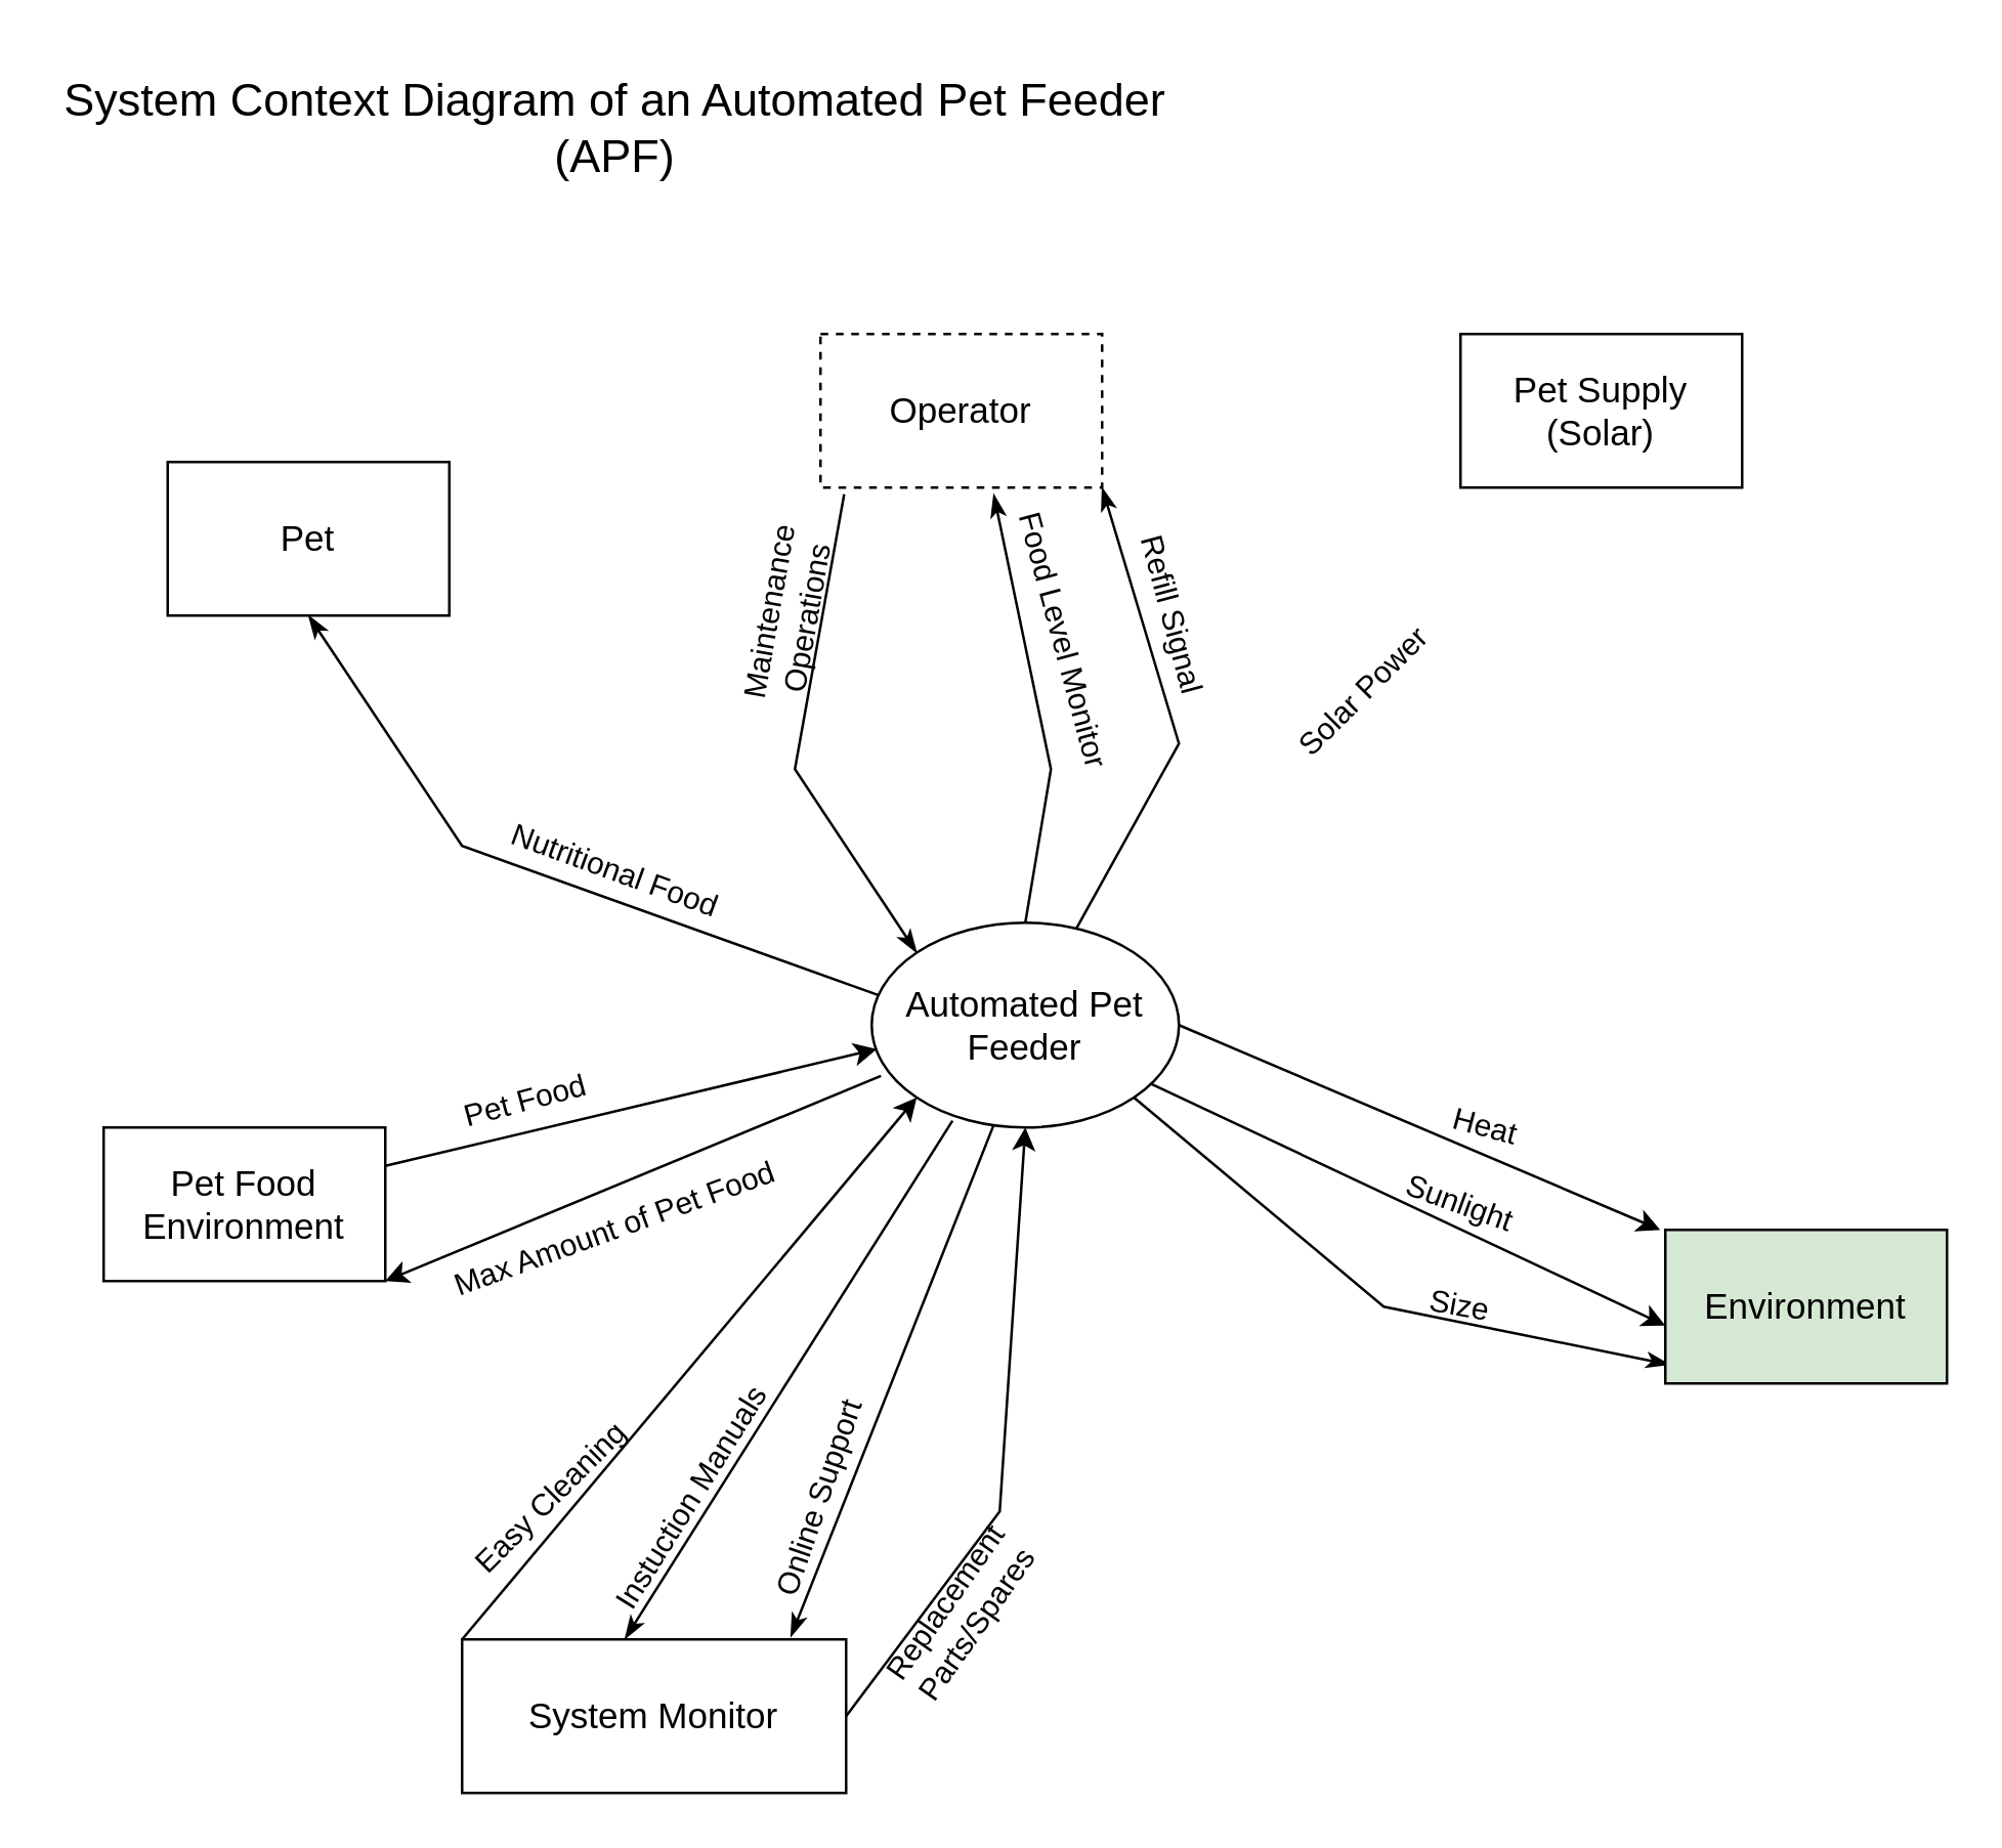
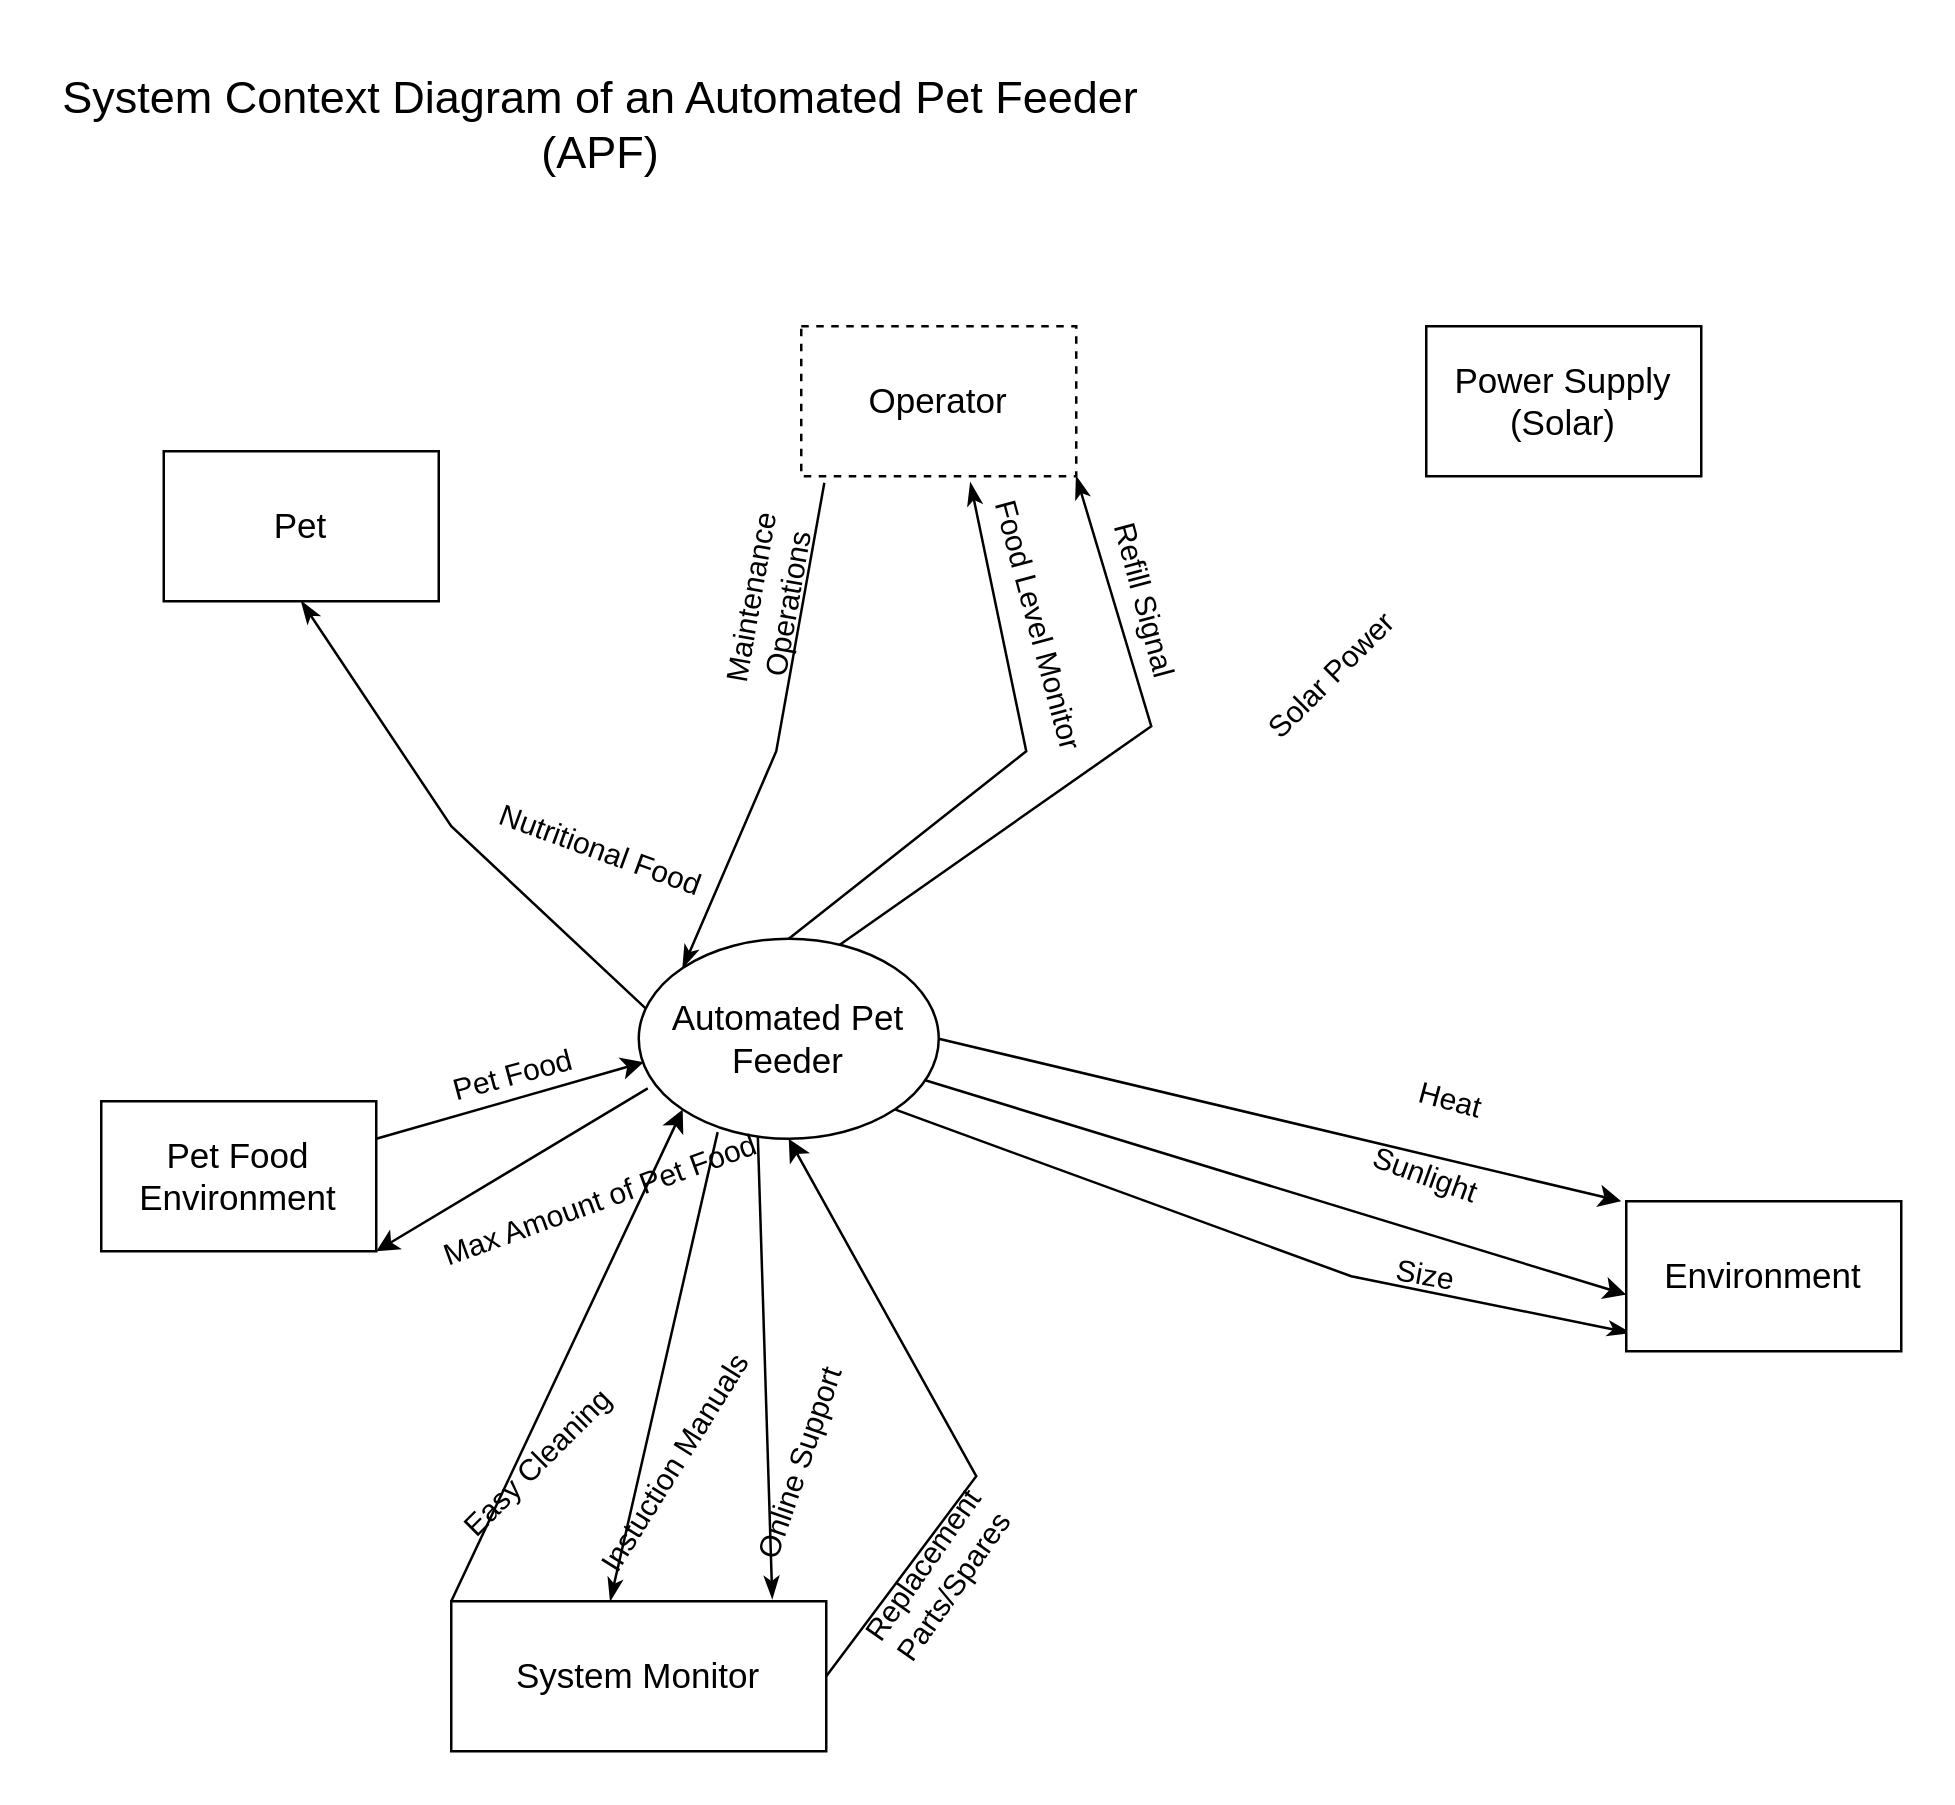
  <mxCell id="0" />
  <mxCell id="1" parent="0" />
  <mxCell id="2" value="&lt;font style=&quot;font-size: 18px&quot;&gt;System Context Diagram of an Automated Pet Feeder (APF)&lt;/font&gt;" style="text;html=1;strokeColor=none;fillColor=none;align=center;verticalAlign=middle;whiteSpace=wrap;rounded=0;" parent="1" vertex="1"><mxGeometry x="20" y="20" width="440" height="60" as="geometry" /></mxCell>
  <mxCell id="3" style="edgeStyle=none;rounded=0;orthogonalLoop=1;jettySize=auto;html=1;exitX=0.03;exitY=0.748;exitDx=0;exitDy=0;entryX=1;entryY=1;entryDx=0;entryDy=0;exitPerimeter=0;" edge="1" parent="1" source="10" target="17"><mxGeometry relative="1" as="geometry" /></mxCell>
  <mxCell id="4" style="edgeStyle=none;rounded=0;orthogonalLoop=1;jettySize=auto;html=1;exitX=1;exitY=0.5;exitDx=0;exitDy=0;" edge="1" parent="1" source="10"><mxGeometry relative="1" as="geometry"><mxPoint x="648" y="480" as="targetPoint" /></mxGeometry></mxCell>
  <mxCell id="5" style="edgeStyle=none;rounded=0;orthogonalLoop=1;jettySize=auto;html=1;entryX=0;entryY=0.623;entryDx=0;entryDy=0;entryPerimeter=0;" edge="1" parent="1" source="10" target="14"><mxGeometry relative="1" as="geometry"><mxPoint x="640" y="510" as="targetPoint" /></mxGeometry></mxCell>
  <mxCell id="6" style="edgeStyle=none;rounded=0;orthogonalLoop=1;jettySize=auto;html=1;exitX=0.03;exitY=0.358;exitDx=0;exitDy=0;entryX=0.5;entryY=1;entryDx=0;entryDy=0;startArrow=none;startFill=0;endArrow=classicThin;endFill=1;exitPerimeter=0;" edge="1" parent="1" source="10" target="31"><mxGeometry relative="1" as="geometry"><Array as="points"><mxPoint x="180" y="330" /></Array></mxGeometry></mxCell>
  <mxCell id="7" style="edgeStyle=none;rounded=0;orthogonalLoop=1;jettySize=auto;html=1;exitX=1;exitY=1;exitDx=0;exitDy=0;entryX=0.015;entryY=0.877;entryDx=0;entryDy=0;startArrow=none;startFill=0;endArrow=classicThin;endFill=1;entryPerimeter=0;" edge="1" parent="1" source="10" target="14"><mxGeometry relative="1" as="geometry"><Array as="points"><mxPoint x="540" y="510" /></Array></mxGeometry></mxCell>
  <mxCell id="8" style="edgeStyle=none;rounded=0;orthogonalLoop=1;jettySize=auto;html=1;exitX=0.663;exitY=0.037;exitDx=0;exitDy=0;entryX=1;entryY=1;entryDx=0;entryDy=0;startArrow=none;startFill=0;endArrow=classicThin;endFill=1;exitPerimeter=0;" edge="1" parent="1" source="10" target="12"><mxGeometry relative="1" as="geometry"><Array as="points"><mxPoint x="460" y="290" /></Array></mxGeometry></mxCell>
  <mxCell id="9" style="edgeStyle=none;rounded=0;orthogonalLoop=1;jettySize=auto;html=1;entryX=0.615;entryY=1.043;entryDx=0;entryDy=0;startArrow=none;startFill=0;endArrow=classicThin;endFill=1;exitX=0.5;exitY=0;exitDx=0;exitDy=0;entryPerimeter=0;" edge="1" parent="1" source="10" target="12"><mxGeometry relative="1" as="geometry"><mxPoint x="384" y="360" as="sourcePoint" /><Array as="points"><mxPoint x="410" y="300" /></Array></mxGeometry></mxCell>
- <mxCell id="10" value="&lt;font style=&quot;font-size: 14px&quot;&gt;Automated Pet Feeder&lt;/font&gt;" style="ellipse;whiteSpace=wrap;html=1;" parent="1" vertex="1"><mxGeometry x="340" y="360" width="120" height="80" as="geometry" /></mxCell>
+ <mxCell id="10" value="&lt;font style=&quot;font-size: 14px&quot;&gt;Automated Pet Feeder&lt;/font&gt;" style="ellipse;whiteSpace=wrap;html=1;" parent="1" vertex="1"><mxGeometry x="255" y="375" width="120" height="80" as="geometry" /></mxCell>
  <mxCell id="11" style="edgeStyle=none;rounded=0;orthogonalLoop=1;jettySize=auto;html=1;exitX=0.084;exitY=1.043;exitDx=0;exitDy=0;entryX=0;entryY=0;entryDx=0;entryDy=0;startArrow=none;startFill=0;endArrow=classicThin;endFill=1;exitPerimeter=0;" edge="1" parent="1" source="12" target="10"><mxGeometry relative="1" as="geometry"><Array as="points"><mxPoint x="310" y="300" /></Array></mxGeometry></mxCell>
  <mxCell id="12" value="&lt;font style=&quot;font-size: 14px&quot;&gt;Operator&lt;/font&gt;" style="rounded=0;whiteSpace=wrap;html=1;dashed=1;" parent="1" vertex="1"><mxGeometry x="320" y="130" width="110" height="60" as="geometry" /></mxCell>
- <mxCell id="13" value="&lt;font style=&quot;font-size: 14px&quot;&gt;Pet Supply (Solar)&lt;/font&gt;" style="rounded=0;whiteSpace=wrap;html=1;" parent="1" vertex="1"><mxGeometry x="570" y="130" width="110" height="60" as="geometry" /></mxCell>
- <mxCell id="14" value="&lt;font style=&quot;font-size: 14px&quot;&gt;Environment&lt;/font&gt;" style="rounded=0;whiteSpace=wrap;html=1;fillColor=#d5e8d4;" parent="1" vertex="1"><mxGeometry x="650" y="480" width="110" height="60" as="geometry" /></mxCell>
+ <mxCell id="13" value="&lt;font style=&quot;font-size: 14px&quot;&gt;Power Supply (Solar)&lt;/font&gt;" style="rounded=0;whiteSpace=wrap;html=1;" parent="1" vertex="1"><mxGeometry x="570" y="130" width="110" height="60" as="geometry" /></mxCell>
+ <mxCell id="14" value="&lt;font style=&quot;font-size: 14px&quot;&gt;Environment&lt;/font&gt;" style="rounded=0;whiteSpace=wrap;html=1;" parent="1" vertex="1"><mxGeometry x="650" y="480" width="110" height="60" as="geometry" /></mxCell>
  <mxCell id="15" value="Solar Power" style="text;html=1;strokeColor=none;fillColor=none;align=center;verticalAlign=middle;whiteSpace=wrap;rounded=0;rotation=-45;" vertex="1" parent="1"><mxGeometry x="495" y="260" width="75" height="20" as="geometry" /></mxCell>
  <mxCell id="16" style="edgeStyle=none;rounded=0;orthogonalLoop=1;jettySize=auto;html=1;exitX=1;exitY=0.25;exitDx=0;exitDy=0;entryX=0.017;entryY=0.617;entryDx=0;entryDy=0;entryPerimeter=0;" edge="1" parent="1" source="17" target="10"><mxGeometry relative="1" as="geometry" /></mxCell>
  <mxCell id="17" value="&lt;font style=&quot;font-size: 14px&quot;&gt;Pet Food Environment&lt;/font&gt;" style="rounded=0;whiteSpace=wrap;html=1;" vertex="1" parent="1"><mxGeometry x="40" y="440" width="110" height="60" as="geometry" /></mxCell>
  <mxCell id="18" style="edgeStyle=none;rounded=0;orthogonalLoop=1;jettySize=auto;html=1;exitX=0;exitY=0;exitDx=0;exitDy=0;entryX=0;entryY=1;entryDx=0;entryDy=0;" edge="1" parent="1" source="22" target="10"><mxGeometry relative="1" as="geometry" /></mxCell>
  <mxCell id="19" style="edgeStyle=none;rounded=0;orthogonalLoop=1;jettySize=auto;html=1;exitX=0.424;exitY=-0.003;exitDx=0;exitDy=0;entryX=0.263;entryY=0.967;entryDx=0;entryDy=0;entryPerimeter=0;exitPerimeter=0;startArrow=classicThin;startFill=1;endArrow=none;endFill=0;" edge="1" parent="1" source="22" target="10"><mxGeometry relative="1" as="geometry" /></mxCell>
  <mxCell id="20" style="edgeStyle=none;rounded=0;orthogonalLoop=1;jettySize=auto;html=1;exitX=0.856;exitY=-0.017;exitDx=0;exitDy=0;entryX=0.397;entryY=0.988;entryDx=0;entryDy=0;entryPerimeter=0;exitPerimeter=0;startArrow=classicThin;startFill=1;endArrow=none;endFill=0;" edge="1" parent="1" source="22" target="10"><mxGeometry relative="1" as="geometry" /></mxCell>
  <mxCell id="21" style="edgeStyle=none;rounded=0;orthogonalLoop=1;jettySize=auto;html=1;exitX=1;exitY=0.5;exitDx=0;exitDy=0;entryX=0.5;entryY=1;entryDx=0;entryDy=0;" edge="1" parent="1" source="22" target="10"><mxGeometry relative="1" as="geometry"><Array as="points"><mxPoint x="390" y="590" /></Array></mxGeometry></mxCell>
  <mxCell id="22" value="&lt;font style=&quot;font-size: 14px&quot;&gt;System Monitor&lt;/font&gt;" style="rounded=0;whiteSpace=wrap;html=1;" vertex="1" parent="1"><mxGeometry x="180" y="640" width="150" height="60" as="geometry" /></mxCell>
  <mxCell id="23" value="Pet Food" style="text;html=1;strokeColor=none;fillColor=none;align=center;verticalAlign=middle;whiteSpace=wrap;rounded=0;rotation=-15;" vertex="1" parent="1"><mxGeometry x="170" y="420" width="70" height="20" as="geometry" /></mxCell>
  <mxCell id="24" value="Max Amount of Pet Food" style="text;html=1;strokeColor=none;fillColor=none;align=center;verticalAlign=middle;whiteSpace=wrap;rounded=0;rotation=-20;" vertex="1" parent="1"><mxGeometry x="165" y="470" width="150" height="20" as="geometry" /></mxCell>
  <mxCell id="25" value="Easy Cleaning" style="text;html=1;strokeColor=none;fillColor=none;align=center;verticalAlign=middle;whiteSpace=wrap;rounded=0;rotation=-45;" vertex="1" parent="1"><mxGeometry x="170" y="575" width="90" height="20" as="geometry" /></mxCell>
  <mxCell id="26" value="Heat" style="text;html=1;strokeColor=none;fillColor=none;align=center;verticalAlign=middle;whiteSpace=wrap;rounded=0;rotation=15;" vertex="1" parent="1"><mxGeometry x="560" y="430" width="40" height="20" as="geometry" /></mxCell>
  <mxCell id="27" value="Sunlight" style="text;html=1;strokeColor=none;fillColor=none;align=center;verticalAlign=middle;whiteSpace=wrap;rounded=0;rotation=20;" vertex="1" parent="1"><mxGeometry x="550" y="460" width="40" height="20" as="geometry" /></mxCell>
  <mxCell id="28" value="Instuction Manuals" style="text;html=1;strokeColor=none;fillColor=none;align=center;verticalAlign=middle;whiteSpace=wrap;rounded=0;rotation=-58;" vertex="1" parent="1"><mxGeometry x="210" y="575" width="120" height="20" as="geometry" /></mxCell>
  <mxCell id="29" value="Online Support" style="text;html=1;strokeColor=none;fillColor=none;align=center;verticalAlign=middle;whiteSpace=wrap;rounded=0;rotation=-71;" vertex="1" parent="1"><mxGeometry x="270" y="575" width="100" height="20" as="geometry" /></mxCell>
  <mxCell id="30" value="Replacement Parts/Spares" style="text;html=1;strokeColor=none;fillColor=none;align=center;verticalAlign=middle;whiteSpace=wrap;rounded=0;rotation=-55;" vertex="1" parent="1"><mxGeometry x="320" y="620" width="110" height="20" as="geometry" /></mxCell>
  <mxCell id="31" value="&lt;font style=&quot;font-size: 14px&quot;&gt;Pet&lt;/font&gt;" style="rounded=0;whiteSpace=wrap;html=1;" vertex="1" parent="1"><mxGeometry x="65" y="180" width="110" height="60" as="geometry" /></mxCell>
  <mxCell id="32" value="Nutritional Food" style="text;html=1;strokeColor=none;fillColor=none;align=center;verticalAlign=middle;whiteSpace=wrap;rounded=0;rotation=20;" vertex="1" parent="1"><mxGeometry x="190" y="330" width="100" height="20" as="geometry" /></mxCell>
  <mxCell id="33" value="Size" style="text;html=1;strokeColor=none;fillColor=none;align=center;verticalAlign=middle;whiteSpace=wrap;rounded=0;rotation=10;" vertex="1" parent="1"><mxGeometry x="550" y="500" width="40" height="20" as="geometry" /></mxCell>
  <mxCell id="34" value="Refill Signal" style="text;html=1;strokeColor=none;fillColor=none;align=center;verticalAlign=middle;whiteSpace=wrap;rounded=0;rotation=75;" vertex="1" parent="1"><mxGeometry x="420" y="230" width="75" height="20" as="geometry" /></mxCell>
  <mxCell id="35" value="Food Level Monitor" style="text;html=1;strokeColor=none;fillColor=none;align=center;verticalAlign=middle;whiteSpace=wrap;rounded=0;rotation=75;" vertex="1" parent="1"><mxGeometry x="350" y="240" width="130" height="20" as="geometry" /></mxCell>
  <mxCell id="36" value="Maintenance Operations" style="text;html=1;strokeColor=none;fillColor=none;align=center;verticalAlign=middle;whiteSpace=wrap;rounded=0;rotation=-80;" vertex="1" parent="1"><mxGeometry x="250" y="230" width="115" height="20" as="geometry" /></mxCell>
